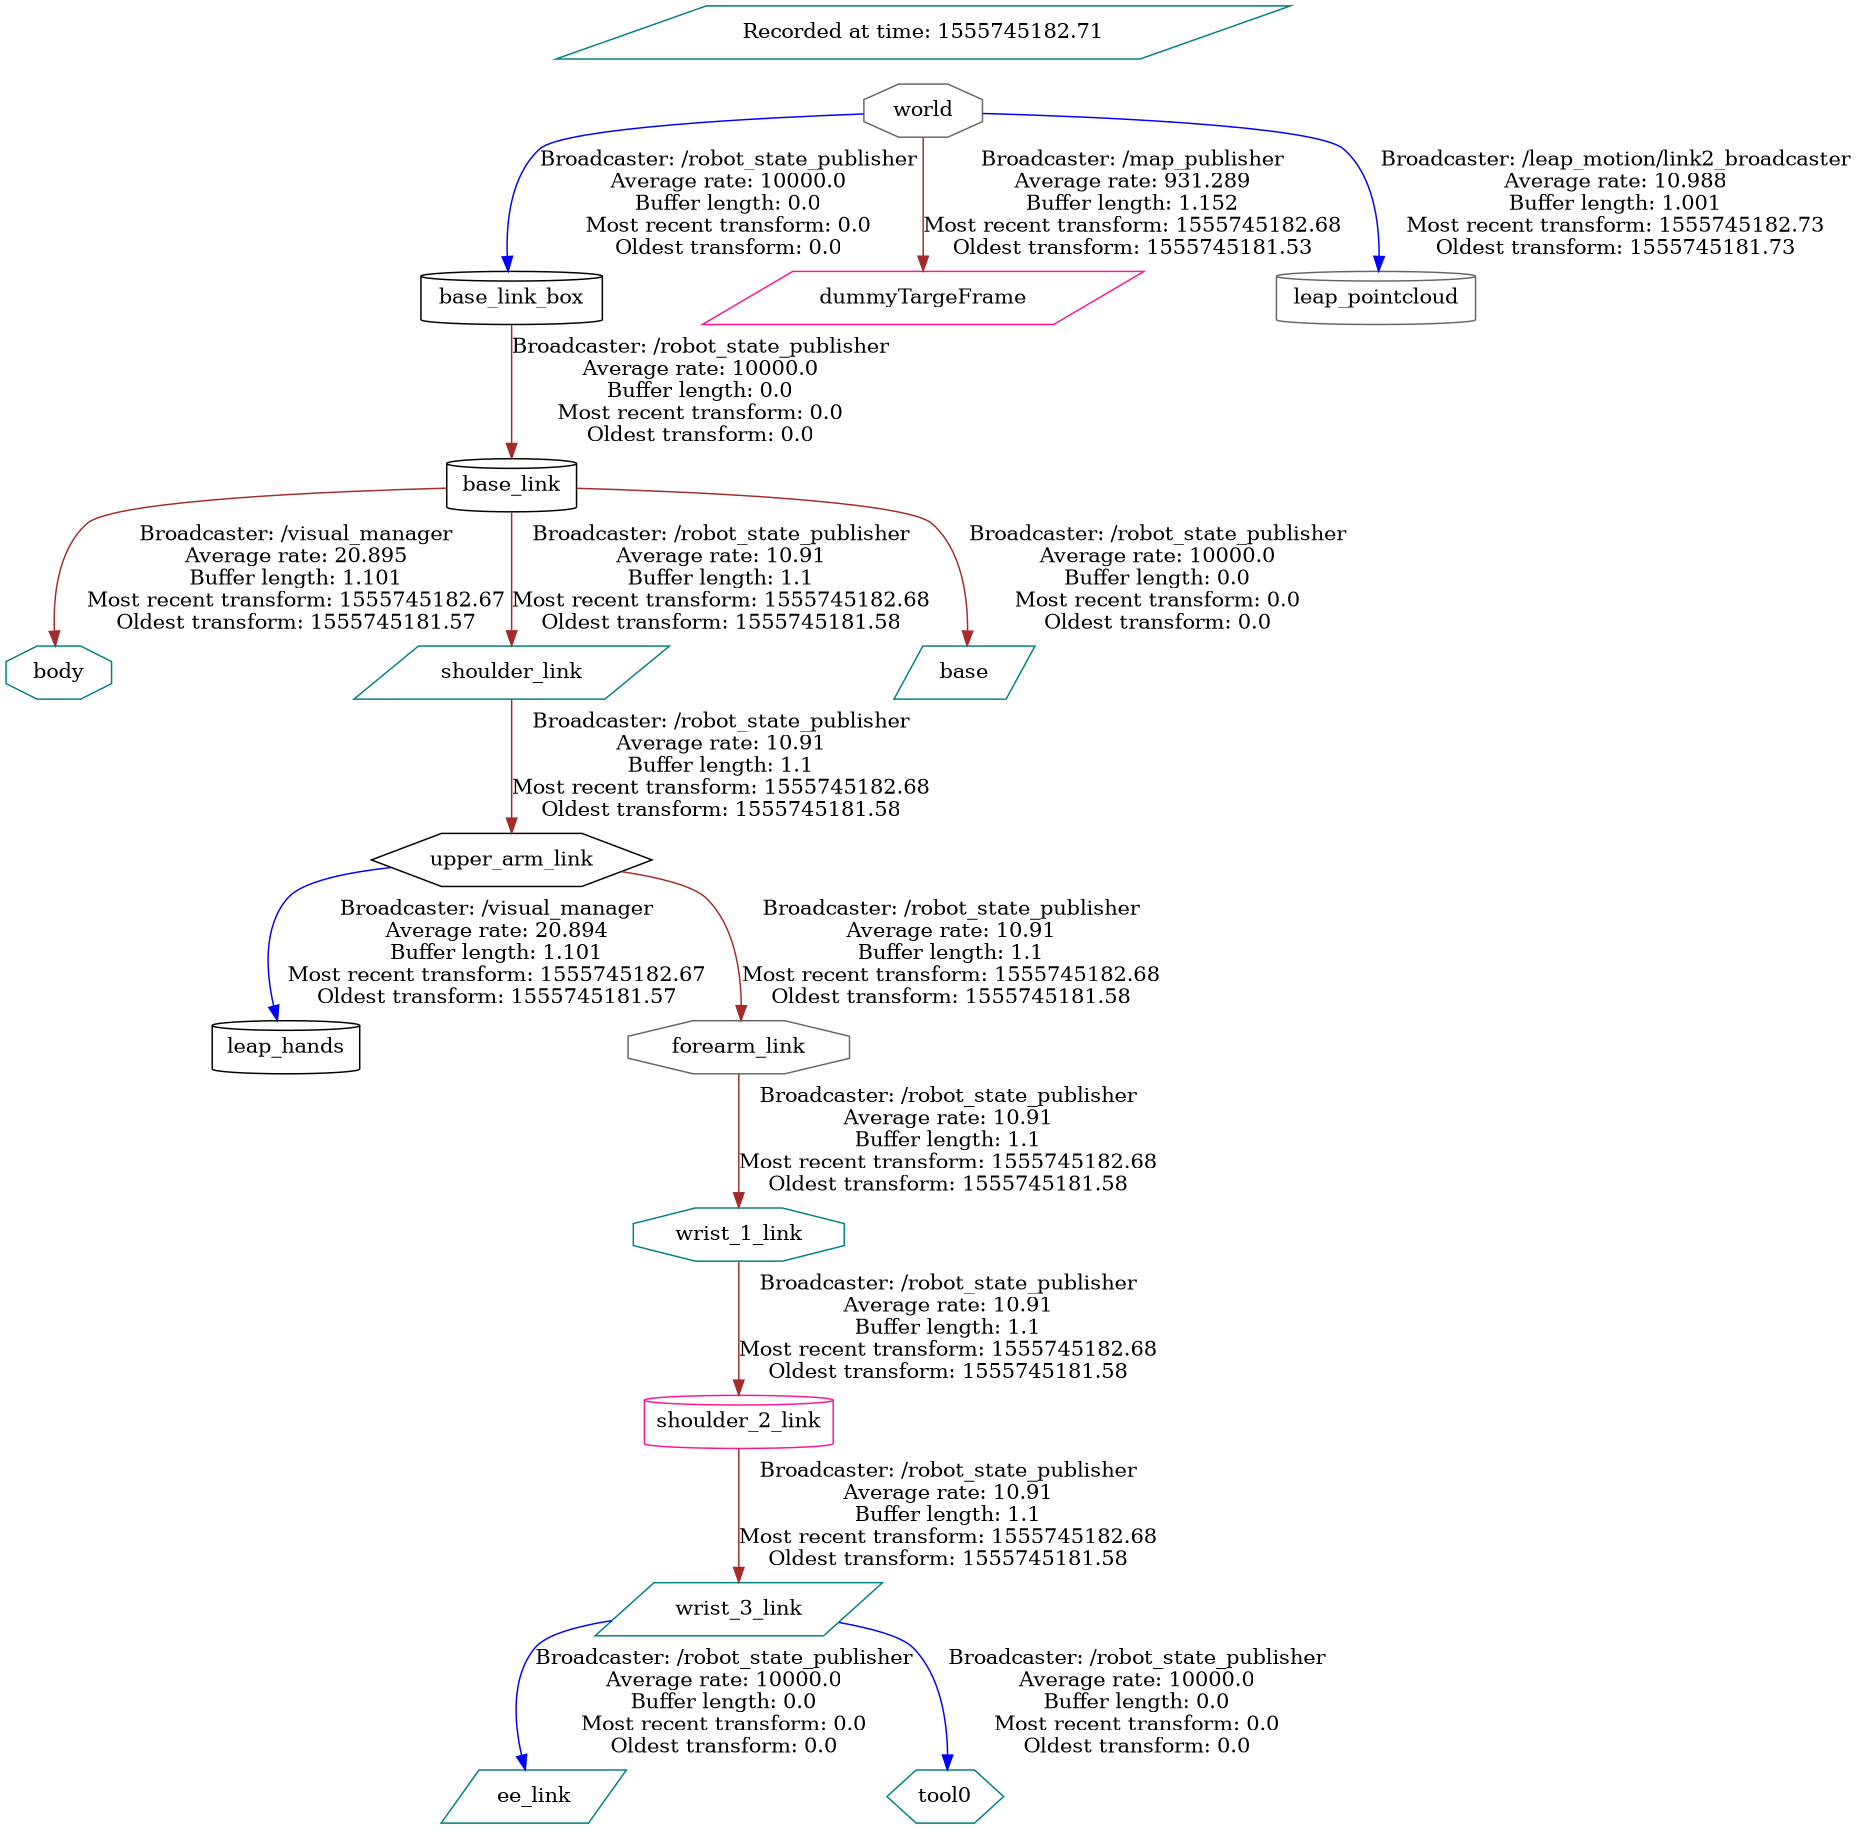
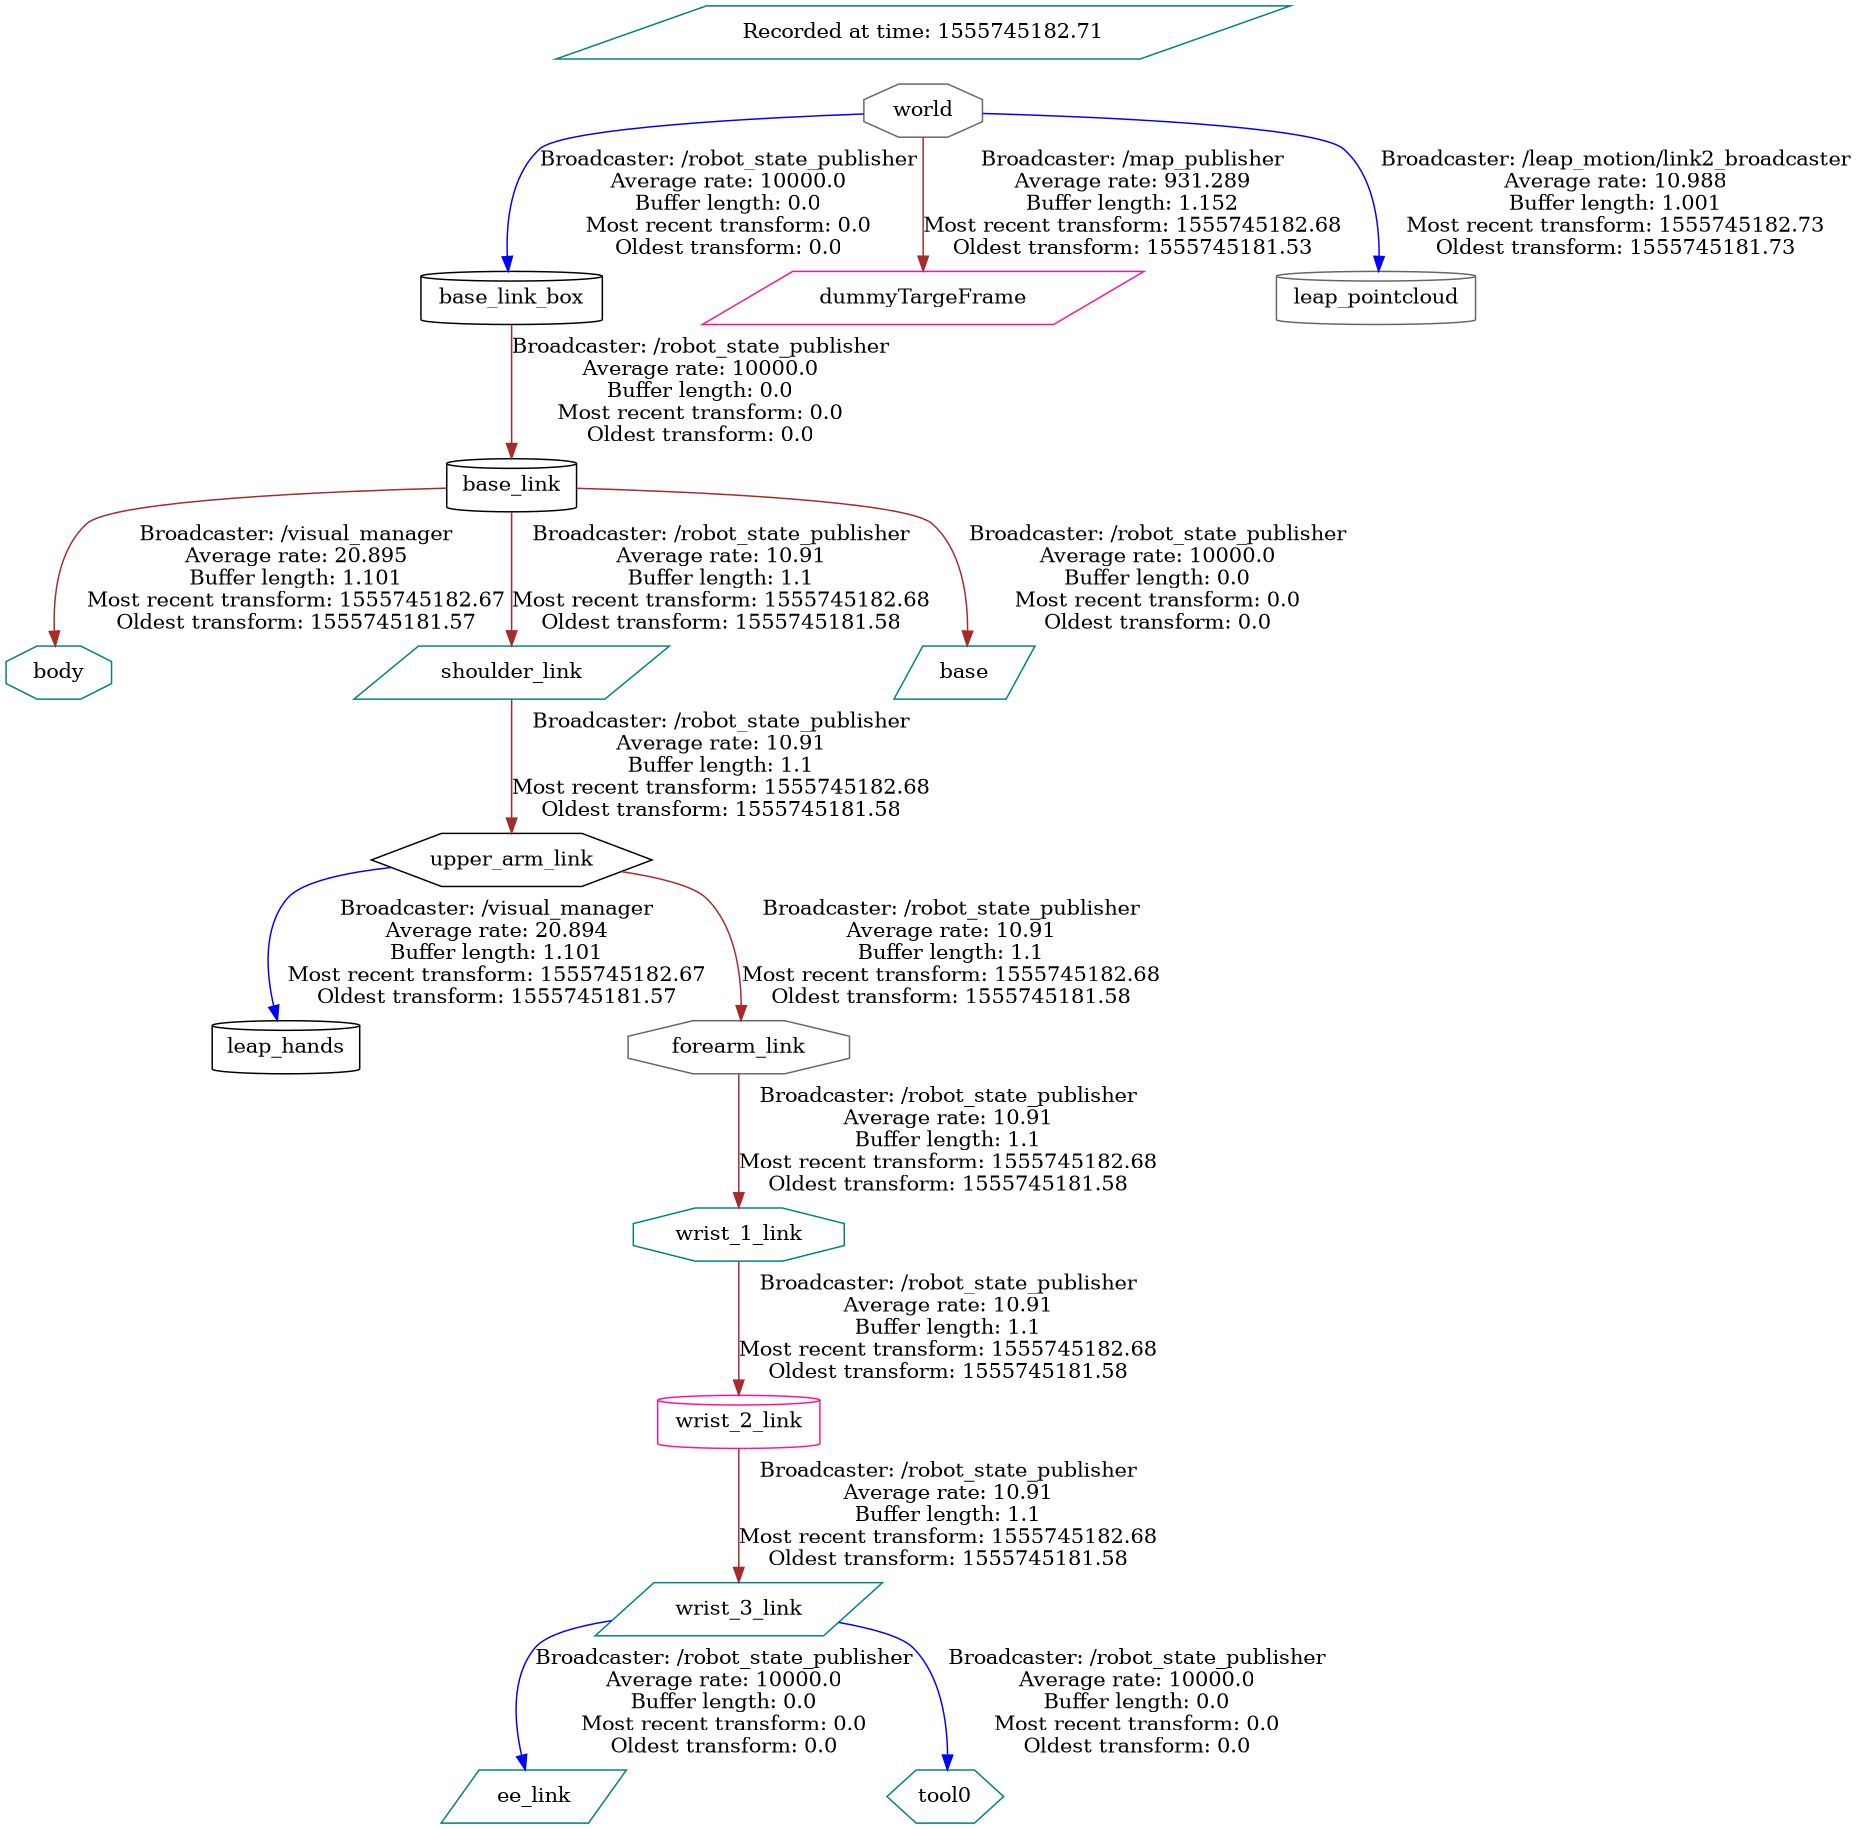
  digraph {
    compound=True
    rank=same
    rankdir=TB
    ranksep=0.2
    node [color=teal shape=parallelogram]
    edge [color=brown penwidth=1 style=solid]
    n1 [color=black height=0.5 label=base_link shape=cylinder width=1.2277]
    n2 [height=0.5 label=body shape=octagon width=0.79437]
    n3 [height=0.5 label=shoulder_link width=1.6429]
    n4 [height=0.5 label=base width=0.75]
    n5 [color=black height=0.5 label=upper_arm_link shape=hexagon width=1.8776]
    n6 [color=black height=0.5 label=leap_hands shape=cylinder width=1.3902]
    n7 [color=gray40 height=0.5 label=forearm_link shape=octagon width=1.5887]
    n8 [color=gray40 height=0.5 label=world shape=octagon width=0.86659]
    n9 [color=black height=0.5 label=base_link_box shape=cylinder width=1.7151]
    n10 [color=deeppink height=0.5 label=dummyTargeFrame width=2.2748]
    n11 [color=gray40 height=0.5 label=leap_pointcloud shape=cylinder width=1.8776]
    n12 [height=0.5 label=wrist_3_link width=1.5346]
    n13 [height=0.5 label=ee_link width=1.011]
    n14 [height=0.5 label=tool0 shape=hexagon width=0.79437]
-   n15 [color=deeppink height=0.5 label=shoulder_2_link shape=cylinder width=1.5346]
+   n15 [color=deeppink height=0.5 label=wrist_2_link shape=cylinder width=1.5346]
    n16 [height=0.5 label=wrist_1_link shape=octagon width=1.5346]
    n17 [height=0.5 label="Recorded at time: 1555745182.71" width=2.8194]
    n1 -> n2 [label="Broadcaster: /visual_manager\nAverage rate: 20.895\nBuffer length: 1.101\nMost recent transform: 1555745182.67\nOldest transform: 1555745181.57" style=bold]
    n1 -> n3 [label="Broadcaster: /robot_state_publisher\nAverage rate: 10.91\nBuffer length: 1.1\nMost recent transform: 1555745182.68\nOldest transform: 1555745181.58" style=bold]
    n1 -> n4 [label="Broadcaster: /robot_state_publisher\nAverage rate: 10000.0\nBuffer length: 0.0\nMost recent transform: 0.0\nOldest transform: 0.0" style=bold]
    n3 -> n5 [label="Broadcaster: /robot_state_publisher\nAverage rate: 10.91\nBuffer length: 1.1\nMost recent transform: 1555745182.68\nOldest transform: 1555745181.58"]
    n5 -> n6 [color=blue label="Broadcaster: /visual_manager\nAverage rate: 20.894\nBuffer length: 1.101\nMost recent transform: 1555745182.67\nOldest transform: 1555745181.57"]
    n5 -> n7 [label="Broadcaster: /robot_state_publisher\nAverage rate: 10.91\nBuffer length: 1.1\nMost recent transform: 1555745182.68\nOldest transform: 1555745181.58"]
    n7 -> n16 [label="Broadcaster: /robot_state_publisher\nAverage rate: 10.91\nBuffer length: 1.1\nMost recent transform: 1555745182.68\nOldest transform: 1555745181.58"]
    n8 -> n9 [color=blue label="Broadcaster: /robot_state_publisher\nAverage rate: 10000.0\nBuffer length: 0.0\nMost recent transform: 0.0\nOldest transform: 0.0" style=bold]
    n8 -> n10 [label="Broadcaster: /map_publisher\nAverage rate: 931.289\nBuffer length: 1.152\nMost recent transform: 1555745182.68\nOldest transform: 1555745181.53"]
    n8 -> n11 [color=blue label="Broadcaster: /leap_motion/link2_broadcaster\nAverage rate: 10.988\nBuffer length: 1.001\nMost recent transform: 1555745182.73\nOldest transform: 1555745181.73"]
    n9 -> n1 [label="Broadcaster: /robot_state_publisher\nAverage rate: 10000.0\nBuffer length: 0.0\nMost recent transform: 0.0\nOldest transform: 0.0"]
    n12 -> n13 [color=blue label="Broadcaster: /robot_state_publisher\nAverage rate: 10000.0\nBuffer length: 0.0\nMost recent transform: 0.0\nOldest transform: 0.0"]
    n12 -> n14 [color=blue label="Broadcaster: /robot_state_publisher\nAverage rate: 10000.0\nBuffer length: 0.0\nMost recent transform: 0.0\nOldest transform: 0.0"]
    n15 -> n12 [label="Broadcaster: /robot_state_publisher\nAverage rate: 10.91\nBuffer length: 1.1\nMost recent transform: 1555745182.68\nOldest transform: 1555745181.58" style=bold]
    n16 -> n15 [label="Broadcaster: /robot_state_publisher\nAverage rate: 10.91\nBuffer length: 1.1\nMost recent transform: 1555745182.68\nOldest transform: 1555745181.58" style=bold]
    n17 -> n8 [style=invis color=""]
  }
